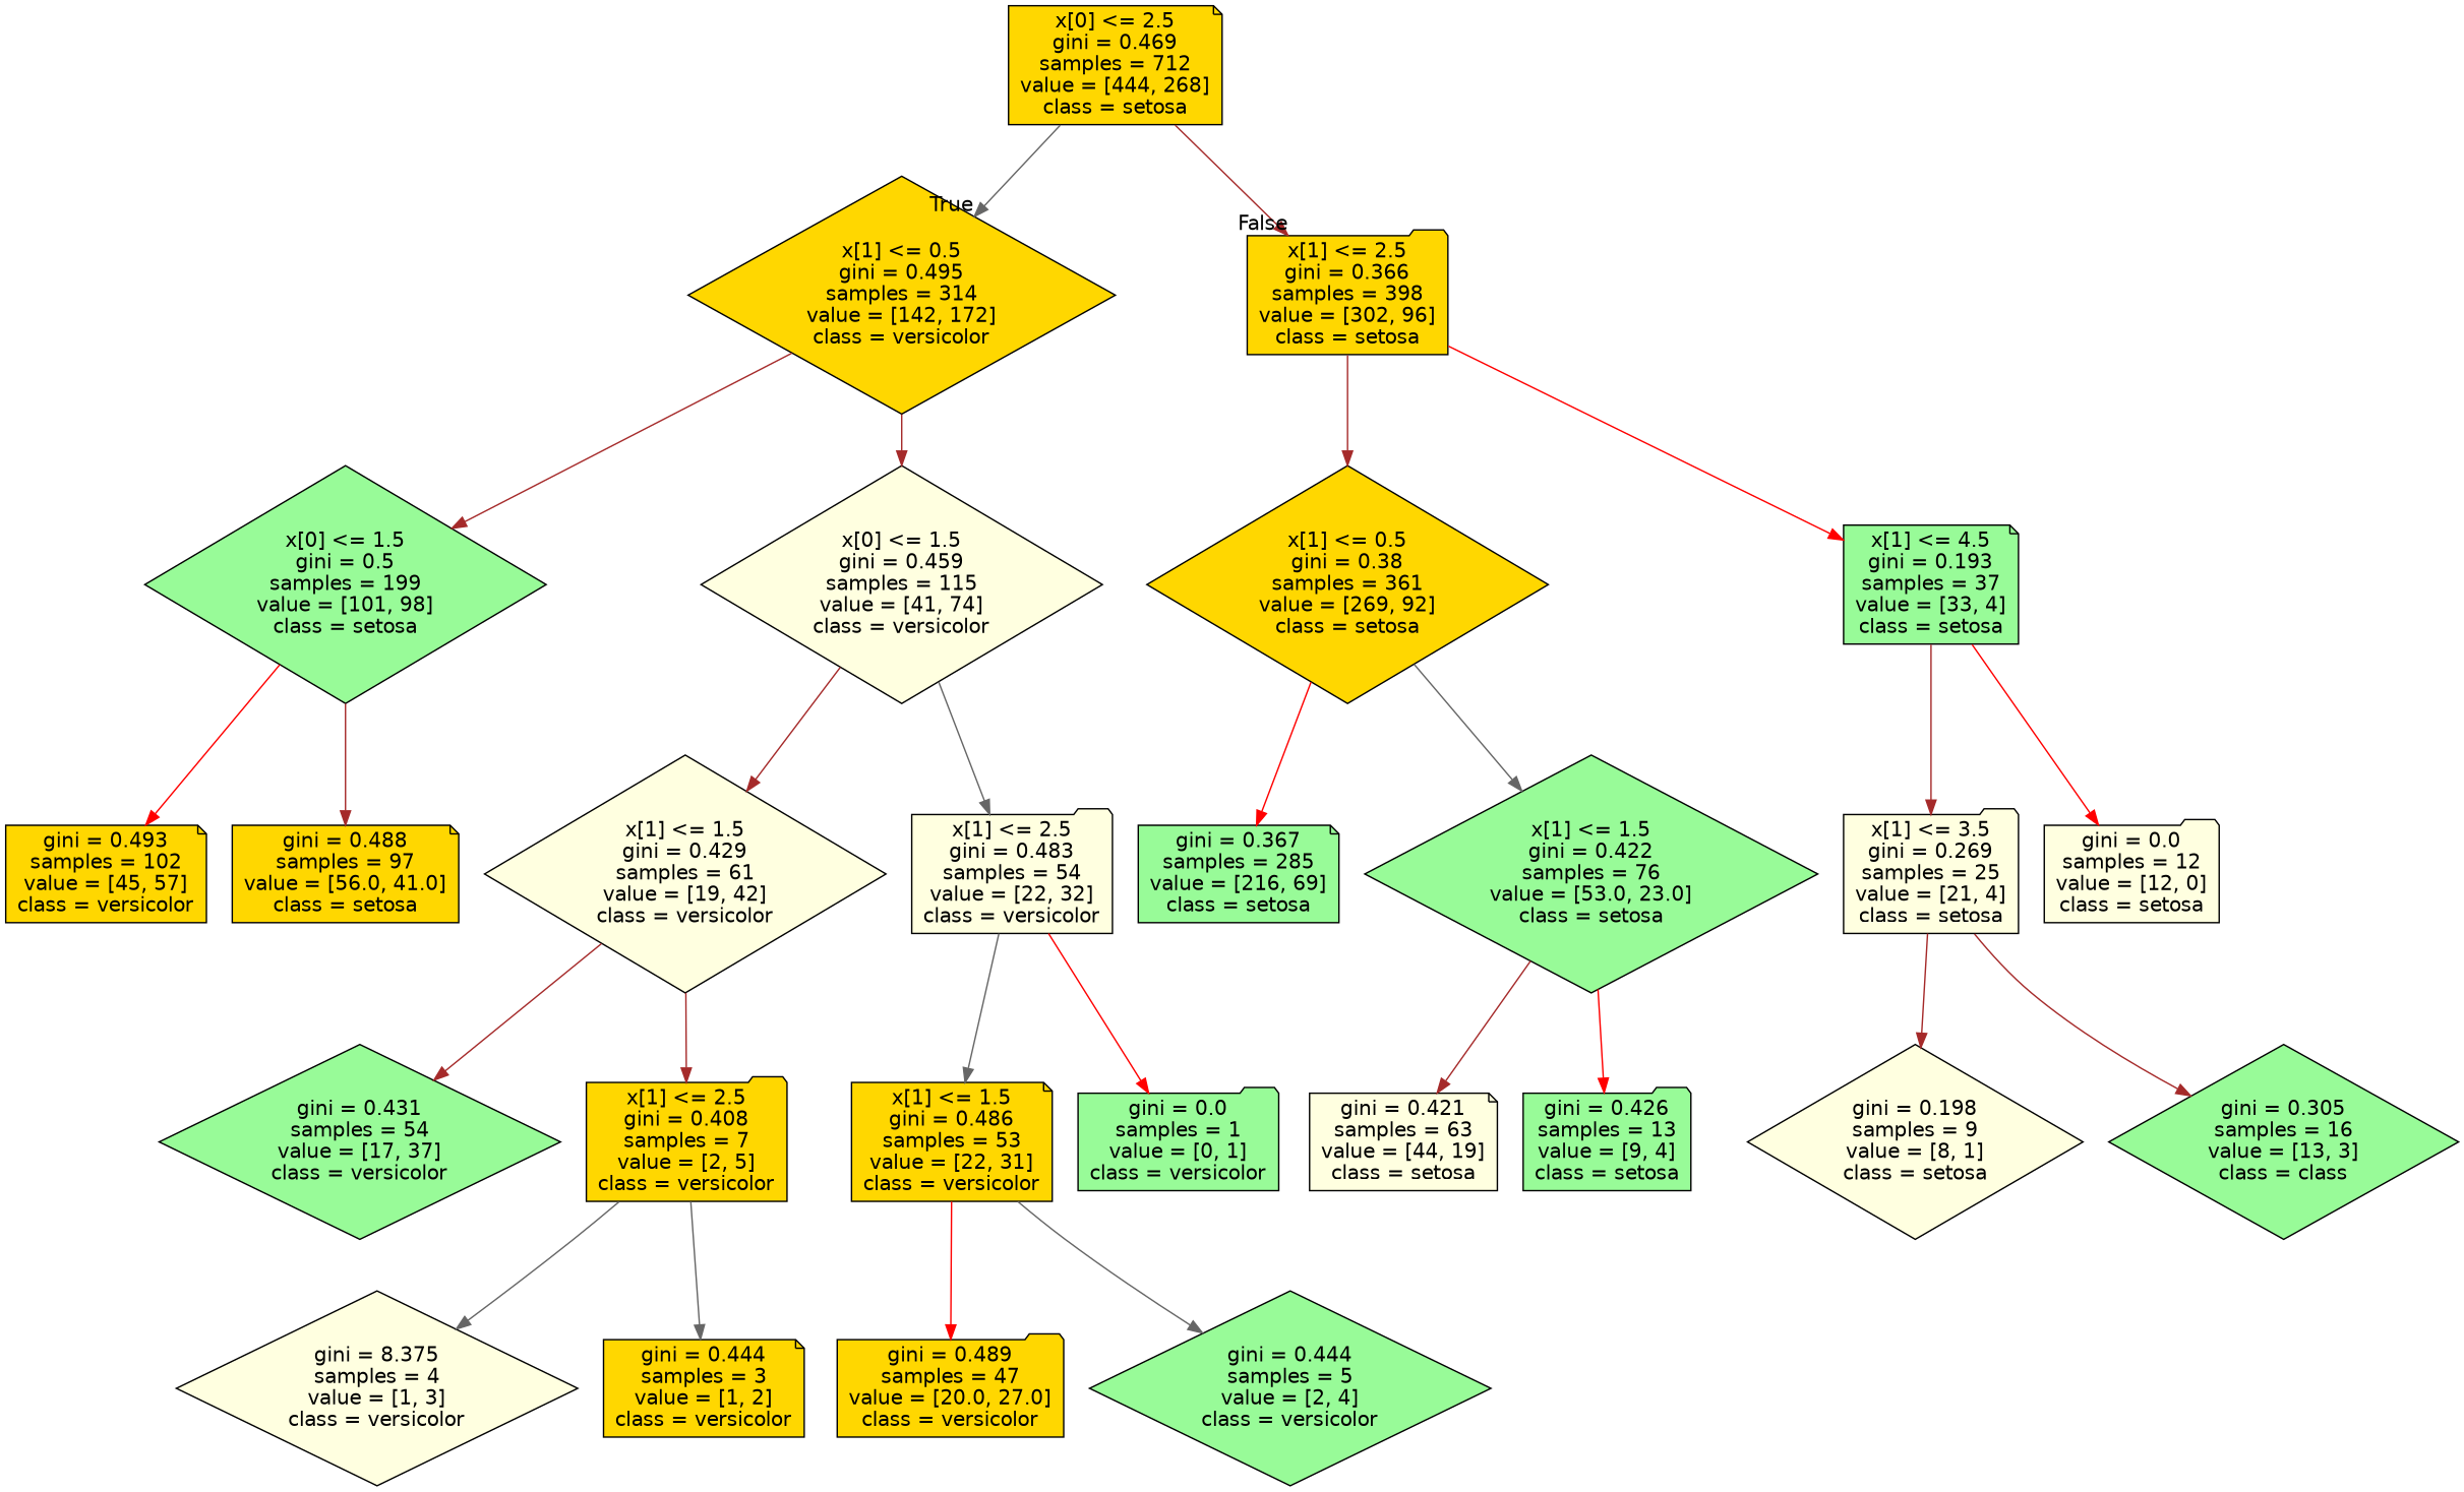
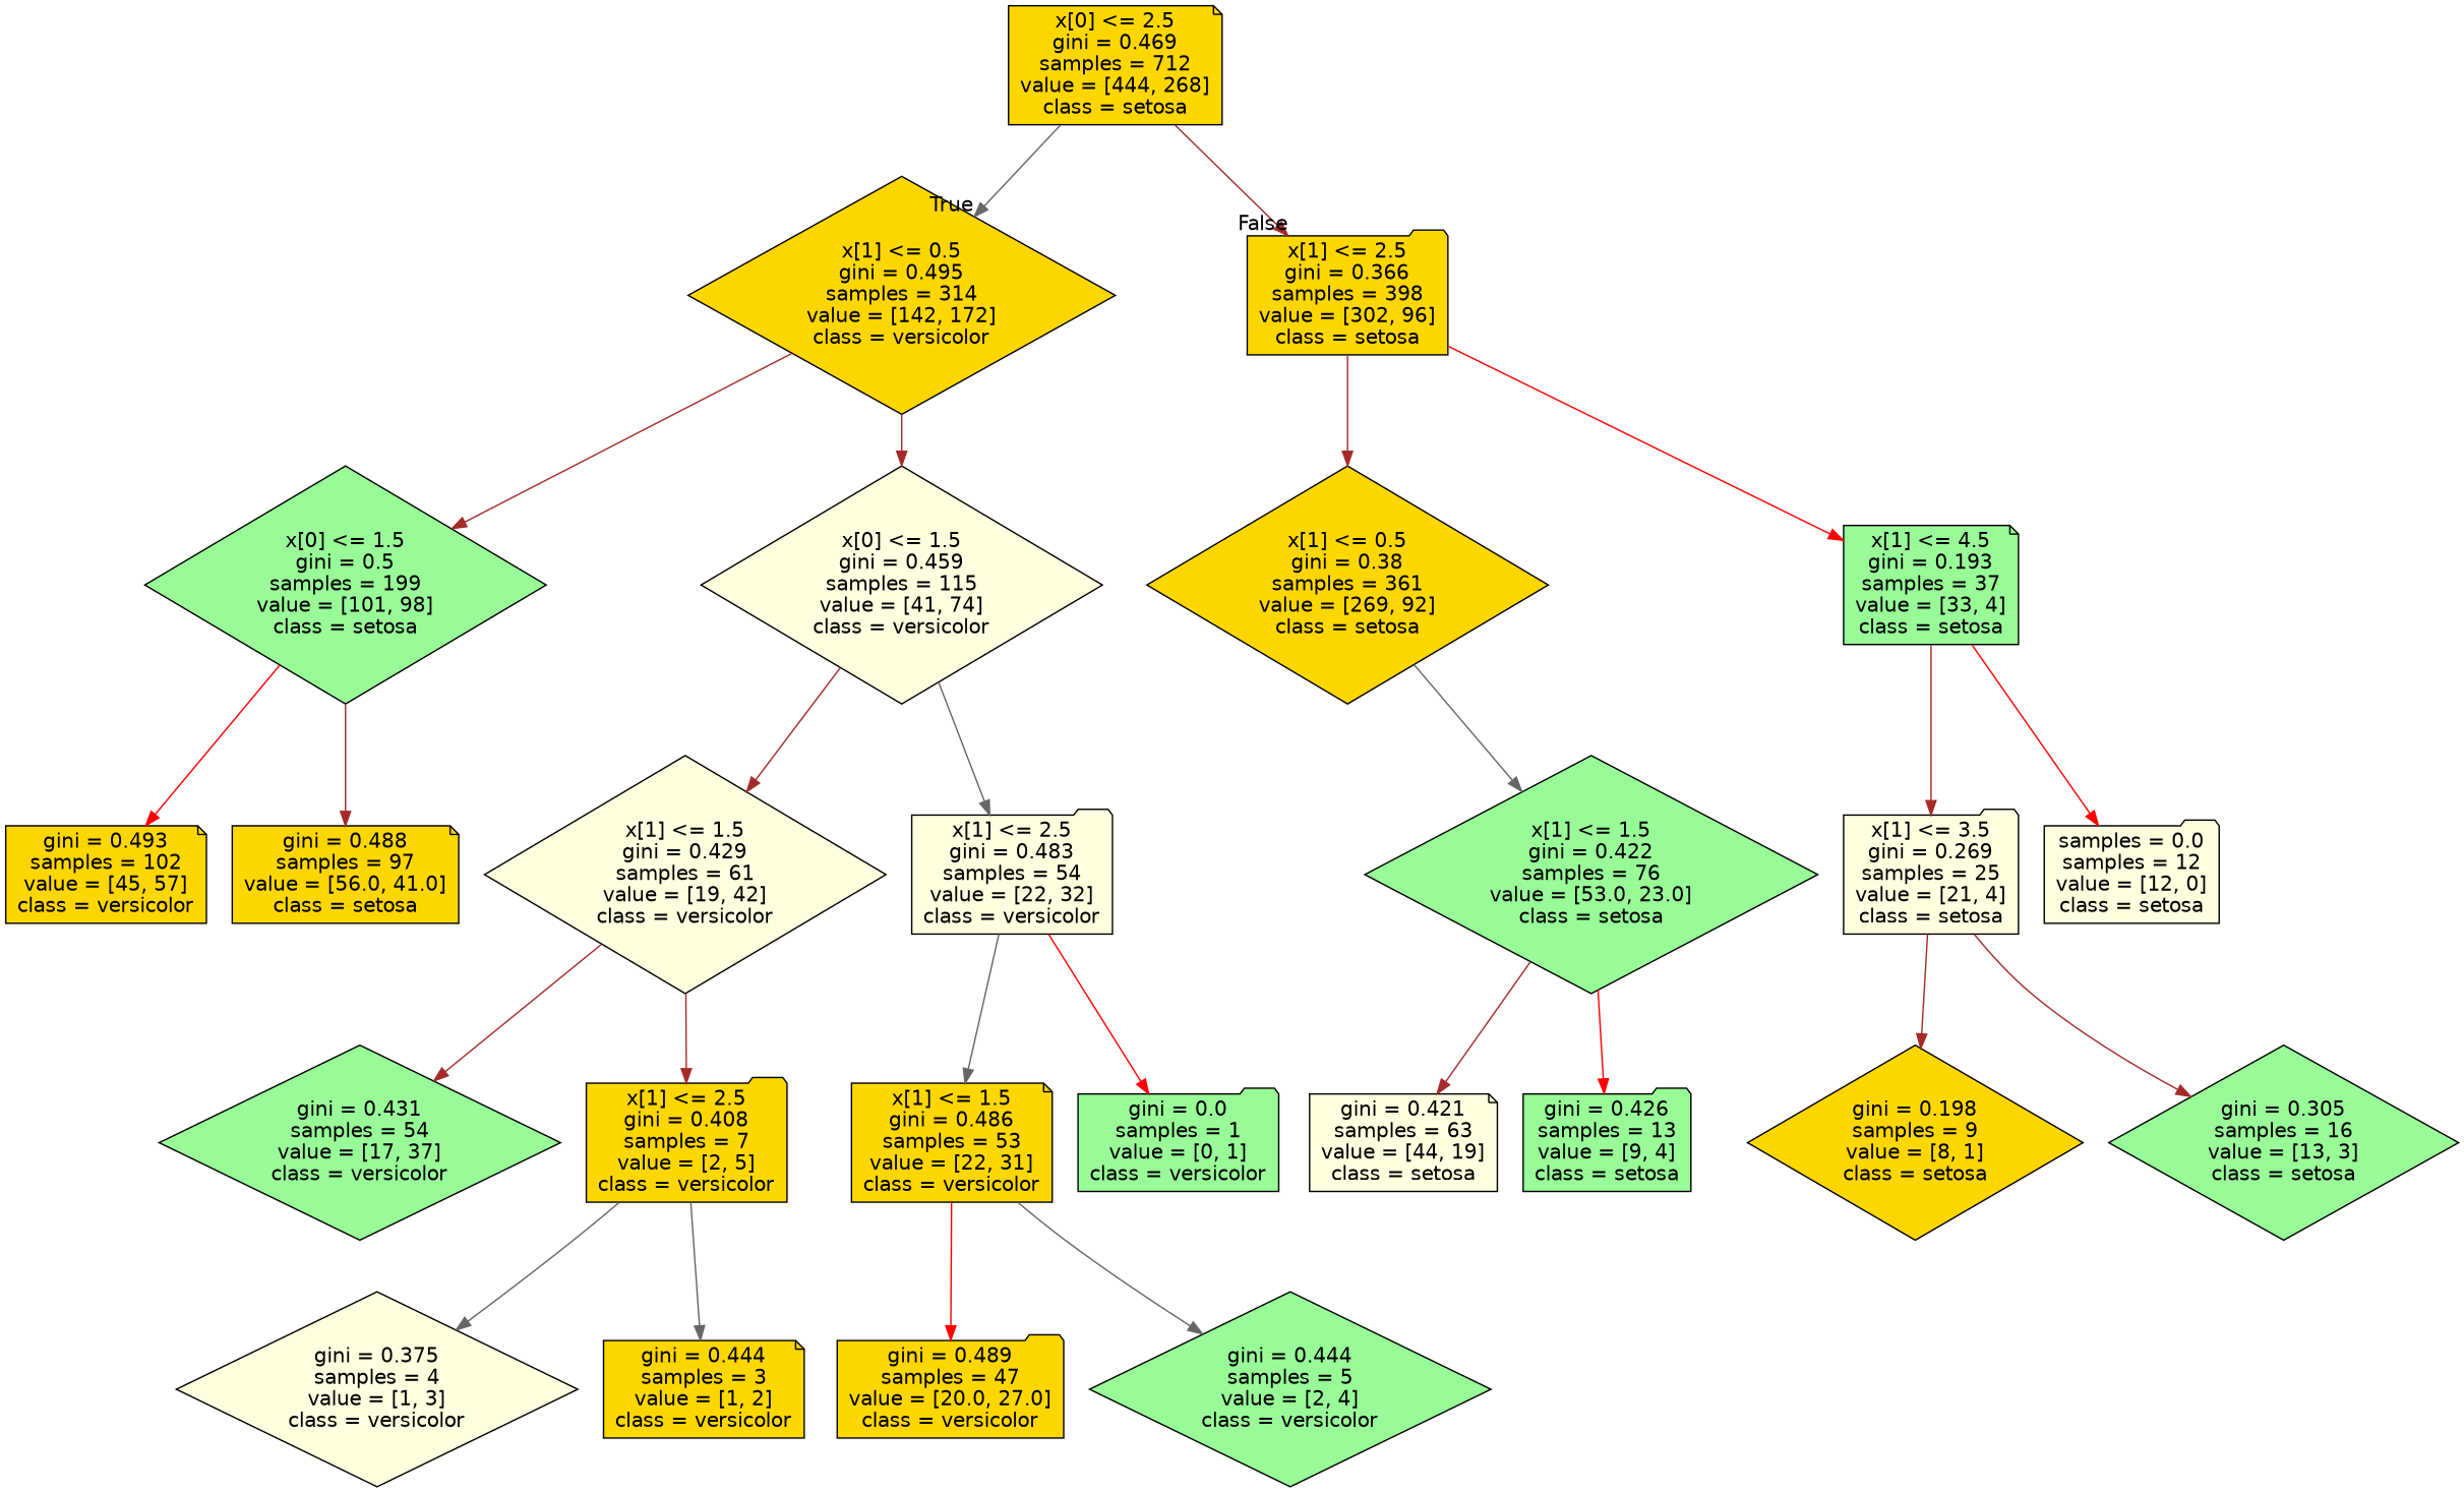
  digraph {
    node [fillcolor=gold fontname=helvetica shape=diamond style=filled]
    edge [color=brown fontname=helvetica]
    n1 [label="x[0] <= 2.5\ngini = 0.469\nsamples = 712\nvalue = [444, 268]\nclass = setosa" shape=note]
    n2 [label="x[1] <= 0.5\ngini = 0.495\nsamples = 314\nvalue = [142, 172]\nclass = versicolor"]
    n3 [label="x[1] <= 2.5\ngini = 0.366\nsamples = 398\nvalue = [302, 96]\nclass = setosa" shape=folder]
    n4 [fillcolor=palegreen label="x[0] <= 1.5\ngini = 0.5\nsamples = 199\nvalue = [101, 98]\nclass = setosa"]
    n5 [fillcolor=lightyellow label="x[0] <= 1.5\ngini = 0.459\nsamples = 115\nvalue = [41, 74]\nclass = versicolor"]
    n6 [label="x[1] <= 0.5\ngini = 0.38\nsamples = 361\nvalue = [269, 92]\nclass = setosa"]
    n7 [fillcolor=palegreen label="x[1] <= 4.5\ngini = 0.193\nsamples = 37\nvalue = [33, 4]\nclass = setosa" shape=note]
    n8 [label="gini = 0.493\nsamples = 102\nvalue = [45, 57]\nclass = versicolor" shape=note]
    n9 [label="gini = 0.488\nsamples = 97\nvalue = [56.0, 41.0]\nclass = setosa" shape=note]
    n10 [fillcolor=lightyellow label="x[1] <= 1.5\ngini = 0.429\nsamples = 61\nvalue = [19, 42]\nclass = versicolor"]
    n11 [fillcolor=lightyellow label="x[1] <= 2.5\ngini = 0.483\nsamples = 54\nvalue = [22, 32]\nclass = versicolor" shape=folder]
    n12 [fillcolor=palegreen label="gini = 0.431\nsamples = 54\nvalue = [17, 37]\nclass = versicolor"]
    n13 [label="x[1] <= 2.5\ngini = 0.408\nsamples = 7\nvalue = [2, 5]\nclass = versicolor" shape=folder]
    n14 [label="x[1] <= 1.5\ngini = 0.486\nsamples = 53\nvalue = [22, 31]\nclass = versicolor" shape=note]
    n15 [fillcolor=palegreen label="gini = 0.0\nsamples = 1\nvalue = [0, 1]\nclass = versicolor" shape=folder]
-   n16 [fillcolor=lightyellow label="gini = 8.375\nsamples = 4\nvalue = [1, 3]\nclass = versicolor"]
+   n16 [fillcolor=lightyellow label="gini = 0.375\nsamples = 4\nvalue = [1, 3]\nclass = versicolor"]
    n17 [label="gini = 0.444\nsamples = 3\nvalue = [1, 2]\nclass = versicolor" shape=note]
    n18 [label="gini = 0.489\nsamples = 47\nvalue = [20.0, 27.0]\nclass = versicolor" shape=folder]
    n19 [fillcolor=palegreen label="gini = 0.444\nsamples = 5\nvalue = [2, 4]\nclass = versicolor"]
-   n20 [fillcolor=palegreen label="gini = 0.367\nsamples = 285\nvalue = [216, 69]\nclass = setosa" shape=note]
    n21 [fillcolor=palegreen label="x[1] <= 1.5\ngini = 0.422\nsamples = 76\nvalue = [53.0, 23.0]\nclass = setosa"]
    n22 [fillcolor=lightyellow label="x[1] <= 3.5\ngini = 0.269\nsamples = 25\nvalue = [21, 4]\nclass = setosa" shape=folder]
-   n23 [fillcolor=lightyellow label="gini = 0.0\nsamples = 12\nvalue = [12, 0]\nclass = setosa" shape=folder]
+   n23 [fillcolor=lightyellow label="samples = 0.0\nsamples = 12\nvalue = [12, 0]\nclass = setosa" shape=folder]
    n24 [fillcolor=lightyellow label="gini = 0.421\nsamples = 63\nvalue = [44, 19]\nclass = setosa" shape=note]
    n25 [fillcolor=palegreen label="gini = 0.426\nsamples = 13\nvalue = [9, 4]\nclass = setosa" shape=folder]
-   n26 [fillcolor=lightyellow label="gini = 0.198\nsamples = 9\nvalue = [8, 1]\nclass = setosa"]
-   n27 [fillcolor=palegreen label="gini = 0.305\nsamples = 16\nvalue = [13, 3]\nclass = class"]
+   n26 [label="gini = 0.198\nsamples = 9\nvalue = [8, 1]\nclass = setosa"]
+   n27 [fillcolor=palegreen label="gini = 0.305\nsamples = 16\nvalue = [13, 3]\nclass = setosa"]
    n1 -> n2 [color=gray40 headlabel=True labelangle=45 labeldistance=2.5]
    n1 -> n3 [headlabel=False labelangle=-45 labeldistance=2.5]
    n2 -> n4
    n2 -> n5
    n3 -> n6
    n3 -> n7 [color=red]
    n4 -> n8 [color=red]
    n4 -> n9
    n5 -> n10
    n5 -> n11 [color=gray40]
-   n6 -> n20 [color=red]
    n6 -> n21 [color=gray40]
    n7 -> n22
    n7 -> n23 [color=red]
    n10 -> n12
    n10 -> n13
    n11 -> n14 [color=gray40]
    n11 -> n15 [color=red]
    n13 -> n16 [color=gray40]
    n13 -> n17 [color=gray40]
    n14 -> n18 [color=red]
    n14 -> n19 [color=gray40]
    n21 -> n24
    n21 -> n25 [color=red]
    n22 -> n26
    n22 -> n27
  }
